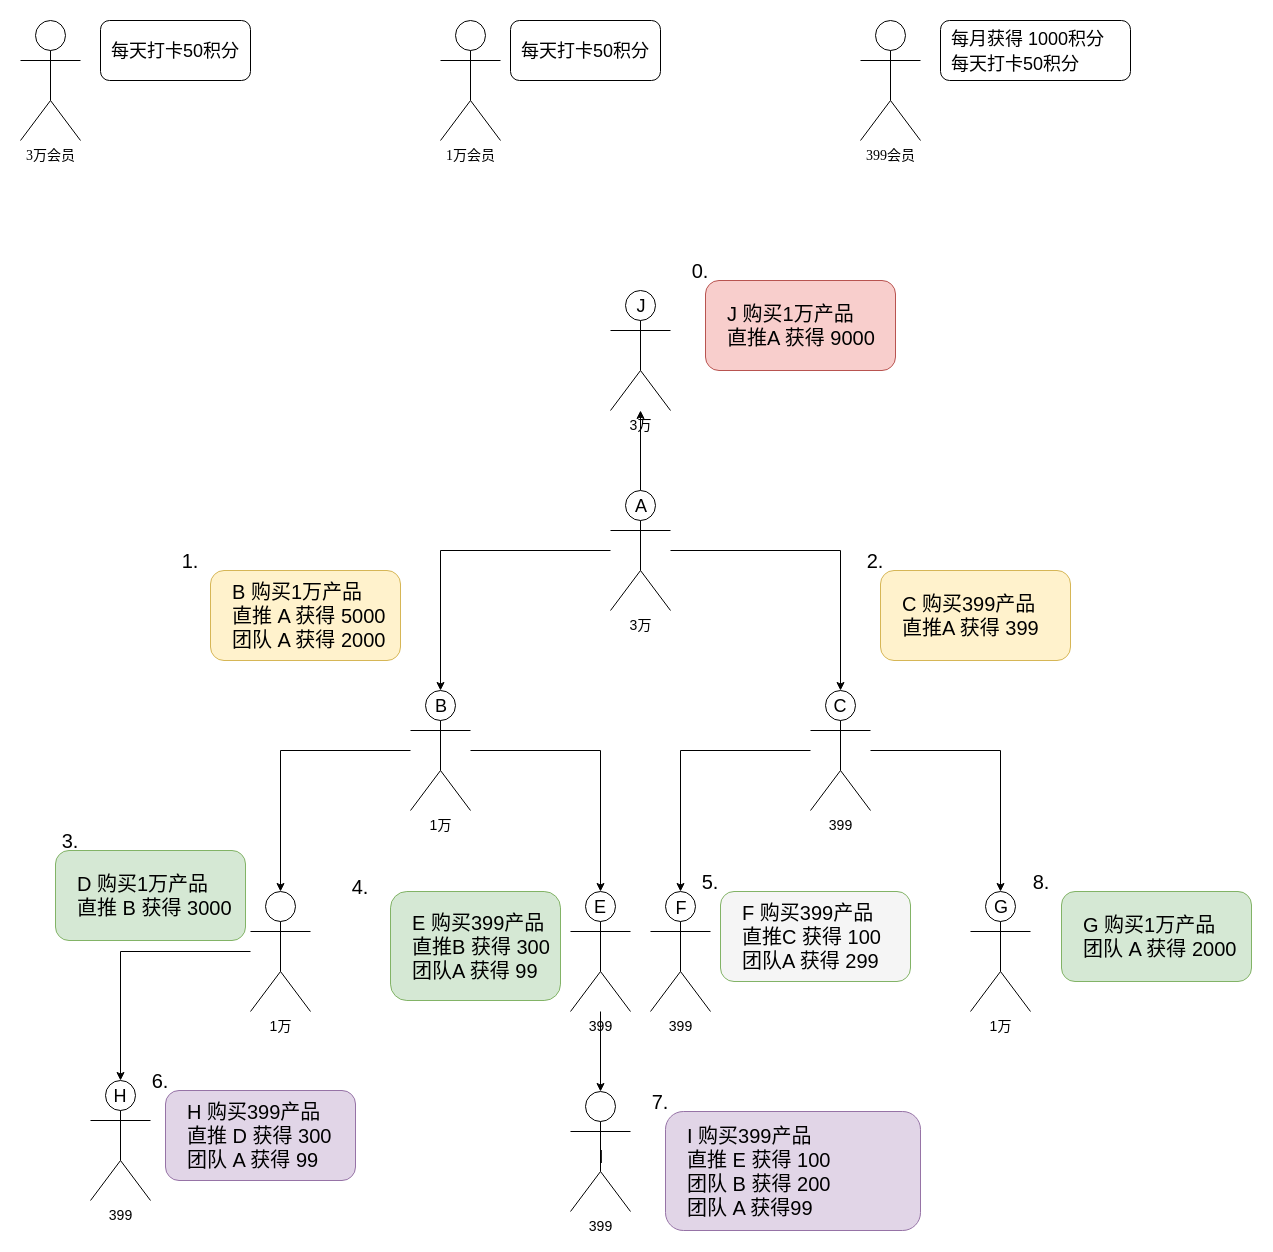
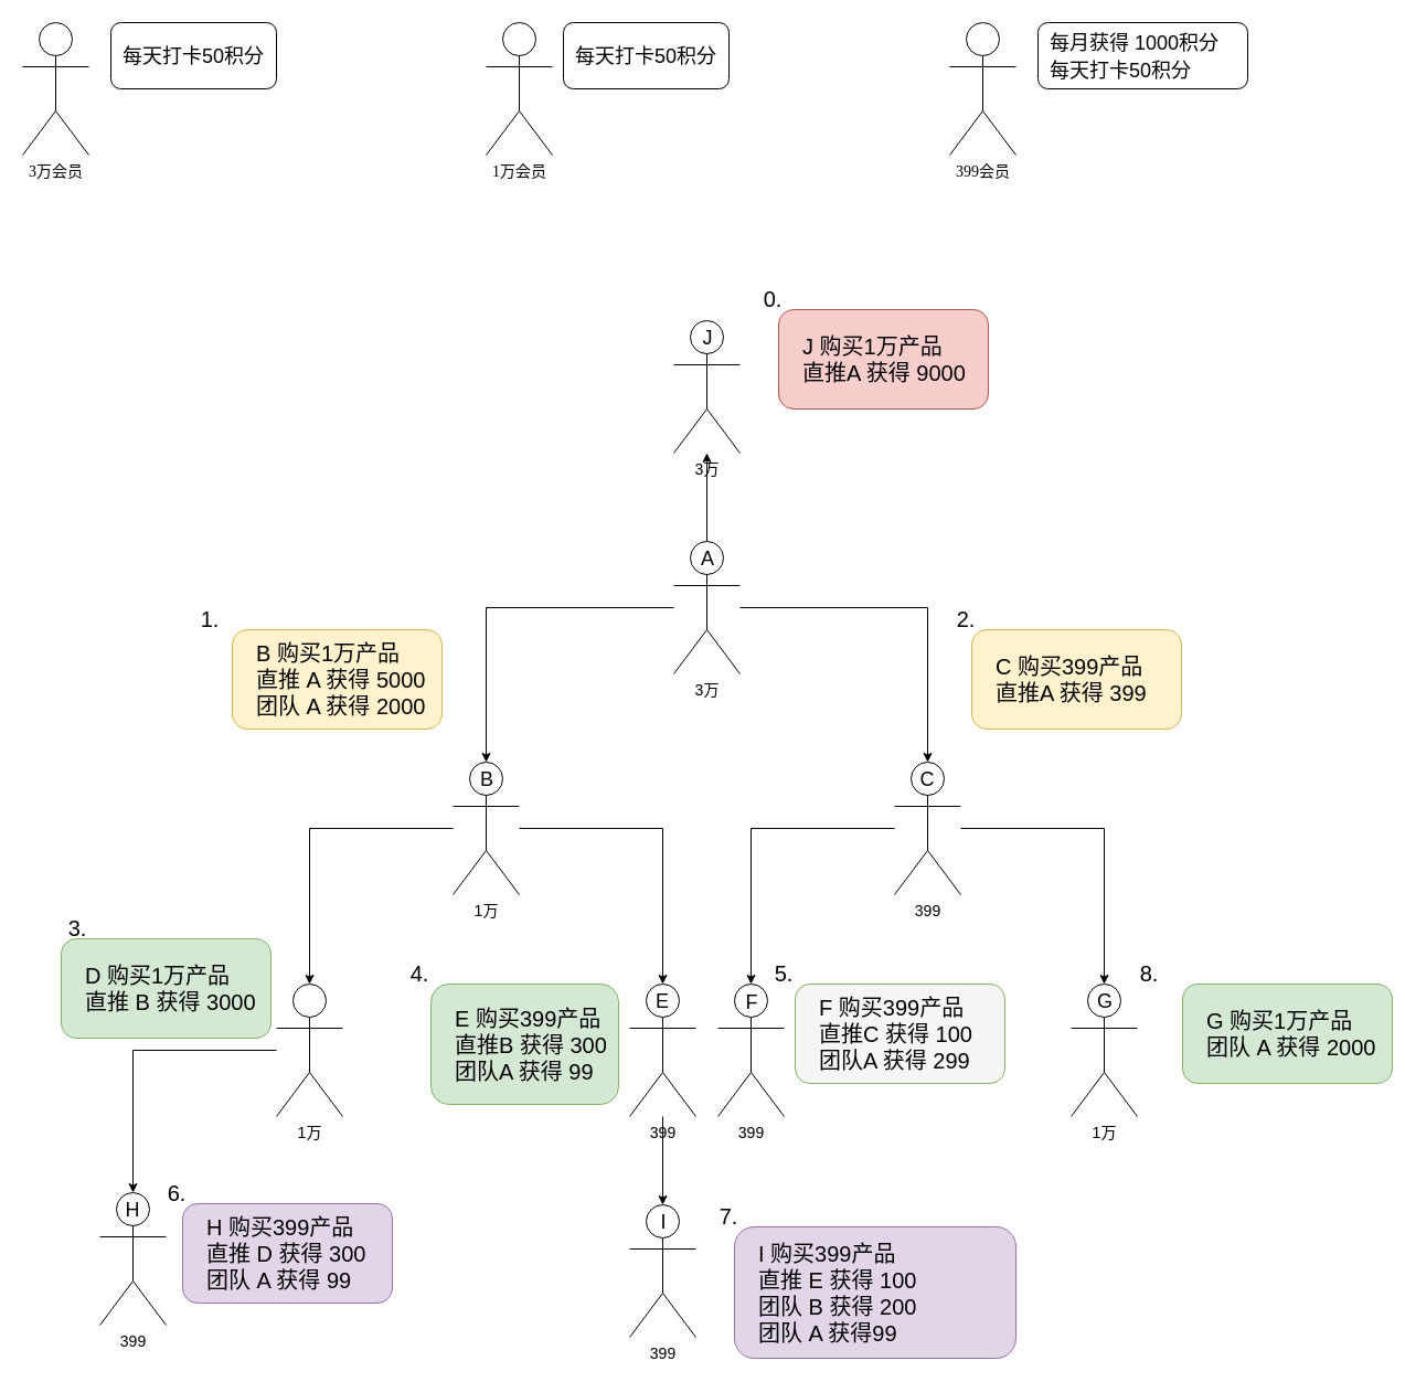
  <mxCell id="0" />
  <mxCell id="1" parent="0" />
  <mxCell id="2" value="&lt;span lang=&quot;EN-US&quot; style=&quot;font-size: 10.5pt ; font-family: &amp;#34;calibri&amp;#34; , &amp;#34;sans-serif&amp;#34;&quot;&gt;3&lt;/span&gt;&lt;span style=&quot;font-size: 10.5pt&quot;&gt;万会员&lt;/span&gt;" style="shape=umlActor;verticalLabelPosition=bottom;verticalAlign=top;html=1;outlineConnect=0;" parent="1" vertex="1"><mxGeometry x="20" y="20" width="60" height="120" as="geometry" /></mxCell>
  <mxCell id="3" value="&lt;span lang=&quot;EN-US&quot; style=&quot;font-size: 10.5pt ; font-family: &amp;#34;calibri&amp;#34; , &amp;#34;sans-serif&amp;#34;&quot;&gt;1&lt;/span&gt;&lt;span style=&quot;font-size: 10.5pt&quot;&gt;万会员&lt;/span&gt;" style="shape=umlActor;verticalLabelPosition=bottom;verticalAlign=top;html=1;outlineConnect=0;" parent="1" vertex="1"><mxGeometry x="440" y="20" width="60" height="120" as="geometry" /></mxCell>
  <mxCell id="4" value="&lt;span lang=&quot;EN-US&quot; style=&quot;font-size: 10.5pt ; font-family: &amp;#34;calibri&amp;#34; , &amp;#34;sans-serif&amp;#34;&quot;&gt;399&lt;/span&gt;&lt;span style=&quot;font-size: 10.5pt&quot;&gt;会员&lt;/span&gt;" style="shape=umlActor;verticalLabelPosition=bottom;verticalAlign=top;html=1;outlineConnect=0;" parent="1" vertex="1"><mxGeometry x="860" y="20" width="60" height="120" as="geometry" /></mxCell>
  <mxCell id="5" value="" style="edgeStyle=orthogonalEdgeStyle;rounded=0;orthogonalLoop=1;jettySize=auto;html=1;fontColor=#000000;" parent="1" source="8" target="11" edge="1"><mxGeometry relative="1" as="geometry" /></mxCell>
  <mxCell id="6" value="" style="edgeStyle=orthogonalEdgeStyle;rounded=0;orthogonalLoop=1;jettySize=auto;html=1;fontColor=#000000;" parent="1" source="8" target="14" edge="1"><mxGeometry relative="1" as="geometry" /></mxCell>
  <mxCell id="7" value="" style="edgeStyle=orthogonalEdgeStyle;rounded=0;orthogonalLoop=1;jettySize=auto;html=1;fontSize=20;fontColor=#000000;" edge="1" parent="1" source="8" target="50"><mxGeometry relative="1" as="geometry" /></mxCell>
  <mxCell id="8" value="&lt;font face=&quot;calibri, sans-serif&quot;&gt;&lt;span style=&quot;font-size: 14px&quot;&gt;3万&lt;/span&gt;&lt;/font&gt;" style="shape=umlActor;verticalLabelPosition=bottom;verticalAlign=top;html=1;outlineConnect=0;" parent="1" vertex="1"><mxGeometry x="610" y="490" width="60" height="120" as="geometry" /></mxCell>
  <mxCell id="9" value="" style="edgeStyle=orthogonalEdgeStyle;rounded=0;orthogonalLoop=1;jettySize=auto;html=1;fontColor=#000000;" parent="1" source="11" target="16" edge="1"><mxGeometry relative="1" as="geometry" /></mxCell>
  <mxCell id="10" value="" style="edgeStyle=orthogonalEdgeStyle;rounded=0;orthogonalLoop=1;jettySize=auto;html=1;fontColor=#000000;" parent="1" source="11" target="18" edge="1"><mxGeometry relative="1" as="geometry" /></mxCell>
  <mxCell id="11" value="&lt;font face=&quot;calibri, sans-serif&quot;&gt;&lt;span style=&quot;font-size: 14px&quot;&gt;1万&lt;/span&gt;&lt;/font&gt;" style="shape=umlActor;verticalLabelPosition=bottom;verticalAlign=top;html=1;outlineConnect=0;" parent="1" vertex="1"><mxGeometry x="410" y="690" width="60" height="120" as="geometry" /></mxCell>
  <mxCell id="12" value="" style="edgeStyle=orthogonalEdgeStyle;rounded=0;orthogonalLoop=1;jettySize=auto;html=1;fontColor=#000000;" parent="1" source="14" target="19" edge="1"><mxGeometry relative="1" as="geometry" /></mxCell>
  <mxCell id="13" value="" style="edgeStyle=orthogonalEdgeStyle;rounded=0;orthogonalLoop=1;jettySize=auto;html=1;fontColor=#000000;" parent="1" source="14" target="20" edge="1"><mxGeometry relative="1" as="geometry" /></mxCell>
  <mxCell id="14" value="&lt;font face=&quot;calibri, sans-serif&quot;&gt;&lt;span style=&quot;font-size: 14px&quot;&gt;399&lt;/span&gt;&lt;/font&gt;" style="shape=umlActor;verticalLabelPosition=bottom;verticalAlign=top;html=1;outlineConnect=0;" parent="1" vertex="1"><mxGeometry x="810" y="690" width="60" height="120" as="geometry" /></mxCell>
  <mxCell id="15" value="" style="edgeStyle=orthogonalEdgeStyle;rounded=0;orthogonalLoop=1;jettySize=auto;html=1;fontColor=#000000;" parent="1" source="16" target="21" edge="1"><mxGeometry relative="1" as="geometry" /></mxCell>
  <mxCell id="16" value="&lt;font face=&quot;calibri, sans-serif&quot;&gt;&lt;span style=&quot;font-size: 14px&quot;&gt;1万&lt;/span&gt;&lt;/font&gt;" style="shape=umlActor;verticalLabelPosition=bottom;verticalAlign=top;html=1;outlineConnect=0;" parent="1" vertex="1"><mxGeometry x="250" y="891" width="60" height="120" as="geometry" /></mxCell>
  <mxCell id="17" value="" style="edgeStyle=orthogonalEdgeStyle;rounded=0;orthogonalLoop=1;jettySize=auto;html=1;fontSize=20;fontColor=#000000;" parent="1" source="18" target="41" edge="1"><mxGeometry relative="1" as="geometry" /></mxCell>
  <mxCell id="18" value="&lt;font face=&quot;calibri, sans-serif&quot;&gt;&lt;span style=&quot;font-size: 14px&quot;&gt;399&lt;/span&gt;&lt;/font&gt;" style="shape=umlActor;verticalLabelPosition=bottom;verticalAlign=top;html=1;outlineConnect=0;" parent="1" vertex="1"><mxGeometry x="570" y="891" width="60" height="120" as="geometry" /></mxCell>
  <mxCell id="19" value="&lt;font face=&quot;calibri, sans-serif&quot;&gt;&lt;span style=&quot;font-size: 14px&quot;&gt;399&lt;/span&gt;&lt;/font&gt;" style="shape=umlActor;verticalLabelPosition=bottom;verticalAlign=top;html=1;outlineConnect=0;" parent="1" vertex="1"><mxGeometry x="650" y="891" width="60" height="120" as="geometry" /></mxCell>
  <mxCell id="20" value="&lt;font face=&quot;calibri, sans-serif&quot;&gt;&lt;span style=&quot;font-size: 14px&quot;&gt;1万&lt;/span&gt;&lt;/font&gt;" style="shape=umlActor;verticalLabelPosition=bottom;verticalAlign=top;html=1;outlineConnect=0;" parent="1" vertex="1"><mxGeometry x="970" y="891" width="60" height="120" as="geometry" /></mxCell>
  <mxCell id="21" value="&lt;font face=&quot;calibri, sans-serif&quot;&gt;&lt;span style=&quot;font-size: 14px&quot;&gt;399&lt;/span&gt;&lt;/font&gt;" style="shape=umlActor;verticalLabelPosition=bottom;verticalAlign=top;html=1;outlineConnect=0;" parent="1" vertex="1"><mxGeometry x="90" y="1080" width="60" height="120" as="geometry" /></mxCell>
  <mxCell id="22" value="&lt;font style=&quot;font-size: 18px&quot;&gt;H&lt;/font&gt;" style="text;html=1;strokeColor=none;fillColor=none;align=center;verticalAlign=middle;whiteSpace=wrap;rounded=0;labelBackgroundColor=none;fontColor=#000000;" parent="1" vertex="1"><mxGeometry x="100" y="1086" width="40" height="20" as="geometry" /></mxCell>
  <mxCell id="23" value="&lt;span style=&quot;font-size: 18px&quot;&gt;E&lt;/span&gt;" style="text;html=1;strokeColor=none;fillColor=none;align=center;verticalAlign=middle;whiteSpace=wrap;rounded=0;labelBackgroundColor=none;fontColor=#000000;" parent="1" vertex="1"><mxGeometry x="580" y="897" width="40" height="20" as="geometry" /></mxCell>
  <mxCell id="24" value="&lt;span style=&quot;font-size: 18px&quot;&gt;F&lt;/span&gt;" style="text;html=1;strokeColor=none;fillColor=none;align=center;verticalAlign=middle;whiteSpace=wrap;rounded=0;labelBackgroundColor=none;fontColor=#000000;" parent="1" vertex="1"><mxGeometry x="661" y="898" width="40" height="20" as="geometry" /></mxCell>
  <mxCell id="25" value="&lt;span style=&quot;font-size: 18px&quot;&gt;G&lt;/span&gt;" style="text;html=1;strokeColor=none;fillColor=none;align=center;verticalAlign=middle;whiteSpace=wrap;rounded=0;labelBackgroundColor=none;fontColor=#000000;" parent="1" vertex="1"><mxGeometry x="981" y="897" width="40" height="20" as="geometry" /></mxCell>
  <mxCell id="26" value="&lt;span style=&quot;font-size: 18px&quot;&gt;B&lt;/span&gt;" style="text;html=1;strokeColor=none;fillColor=none;align=center;verticalAlign=middle;whiteSpace=wrap;rounded=0;labelBackgroundColor=none;fontColor=#000000;" parent="1" vertex="1"><mxGeometry x="421" y="696" width="40" height="20" as="geometry" /></mxCell>
  <mxCell id="27" value="&lt;span style=&quot;font-size: 18px&quot;&gt;C&lt;/span&gt;" style="text;html=1;strokeColor=none;fillColor=none;align=center;verticalAlign=middle;whiteSpace=wrap;rounded=0;labelBackgroundColor=none;fontColor=#000000;" parent="1" vertex="1"><mxGeometry x="820" y="696" width="40" height="20" as="geometry" /></mxCell>
  <mxCell id="28" value="&lt;span style=&quot;font-size: 18px&quot;&gt;A&lt;/span&gt;" style="text;html=1;strokeColor=none;fillColor=none;align=center;verticalAlign=middle;whiteSpace=wrap;rounded=0;labelBackgroundColor=none;fontColor=#000000;" parent="1" vertex="1"><mxGeometry x="621" y="496" width="40" height="20" as="geometry" /></mxCell>
  <mxCell id="29" value="B 购买1万产品&lt;br&gt;直推 A 获得 5000&lt;br&gt;团队 A 获得 2000" style="rounded=1;whiteSpace=wrap;html=1;labelBackgroundColor=none;fillColor=#fff2cc;align=left;fontSize=20;spacingLeft=20;strokeColor=#d6b656;" parent="1" vertex="1"><mxGeometry x="210" y="570" width="190" height="90" as="geometry" /></mxCell>
  <mxCell id="30" value="1." style="text;html=1;strokeColor=none;fillColor=none;align=center;verticalAlign=middle;whiteSpace=wrap;rounded=0;labelBackgroundColor=none;fontSize=20;fontColor=#000000;" parent="1" vertex="1"><mxGeometry x="170" y="550" width="40" height="20" as="geometry" /></mxCell>
  <mxCell id="31" value="C 购买399产品&lt;br&gt;直推A 获得 399" style="rounded=1;whiteSpace=wrap;html=1;labelBackgroundColor=none;fillColor=#fff2cc;align=left;fontSize=20;spacingLeft=20;strokeColor=#d6b656;" parent="1" vertex="1"><mxGeometry x="880" y="570" width="190" height="90" as="geometry" /></mxCell>
  <mxCell id="32" value="2." style="text;html=1;strokeColor=none;fillColor=none;align=center;verticalAlign=middle;whiteSpace=wrap;rounded=0;labelBackgroundColor=none;fontSize=20;fontColor=#000000;" parent="1" vertex="1"><mxGeometry x="855" y="550" width="40" height="20" as="geometry" /></mxCell>
  <mxCell id="33" value="E 购买399产品&lt;br&gt;直推B 获得 300&lt;br&gt;团队A 获得 99" style="rounded=1;whiteSpace=wrap;html=1;labelBackgroundColor=none;fillColor=#d5e8d4;align=left;fontSize=20;spacingLeft=20;strokeColor=#82b366;" parent="1" vertex="1"><mxGeometry x="390" y="891" width="170" height="109" as="geometry" /></mxCell>
- <mxCell id="34" value="4." style="text;html=1;strokeColor=none;fillColor=none;align=center;verticalAlign=middle;whiteSpace=wrap;rounded=0;labelBackgroundColor=none;fontSize=20;fontColor=#000000;" parent="1" vertex="1"><mxGeometry x="340" y="876" width="40" height="20" as="geometry" /></mxCell>
+ <mxCell id="34" value="4." style="text;html=1;strokeColor=none;fillColor=none;align=center;verticalAlign=middle;whiteSpace=wrap;rounded=0;labelBackgroundColor=none;fontSize=20;fontColor=#000000;" parent="1" vertex="1"><mxGeometry x="360" y="871" width="40" height="20" as="geometry" /></mxCell>
  <mxCell id="35" value="D 购买1万产品&lt;br&gt;直推 B 获得 3000" style="rounded=1;whiteSpace=wrap;html=1;labelBackgroundColor=none;fillColor=#d5e8d4;align=left;fontSize=20;spacingLeft=20;strokeColor=#82b366;" parent="1" vertex="1"><mxGeometry x="55" y="850" width="190" height="90" as="geometry" /></mxCell>
  <mxCell id="36" value="3." style="text;html=1;strokeColor=none;fillColor=none;align=center;verticalAlign=middle;whiteSpace=wrap;rounded=0;labelBackgroundColor=none;fontSize=20;fontColor=#000000;" parent="1" vertex="1"><mxGeometry x="50" y="830" width="40" height="20" as="geometry" /></mxCell>
  <mxCell id="37" value="F 购买399产品&lt;br&gt;直推C 获得 100&lt;br&gt;团队A 获得 299" style="rounded=1;whiteSpace=wrap;html=1;labelBackgroundColor=none;fillColor=#f5f5f5;align=left;fontSize=20;spacingLeft=20;strokeColor=#82b366;" parent="1" vertex="1"><mxGeometry x="720" y="891" width="190" height="90" as="geometry" /></mxCell>
  <mxCell id="38" value="5." style="text;html=1;strokeColor=none;fillColor=none;align=center;verticalAlign=middle;whiteSpace=wrap;rounded=0;labelBackgroundColor=none;fontSize=20;fontColor=#000000;" parent="1" vertex="1"><mxGeometry x="690" y="871" width="40" height="20" as="geometry" /></mxCell>
  <mxCell id="39" value="H 购买399产品&lt;br&gt;直推 D 获得 300&lt;br&gt;团队 A 获得 99" style="rounded=1;whiteSpace=wrap;html=1;labelBackgroundColor=none;fillColor=#e1d5e7;align=left;fontSize=20;spacingLeft=20;strokeColor=#9673a6;" parent="1" vertex="1"><mxGeometry x="165" y="1090" width="190" height="90" as="geometry" /></mxCell>
  <mxCell id="40" value="6." style="text;html=1;strokeColor=none;fillColor=none;align=center;verticalAlign=middle;whiteSpace=wrap;rounded=0;labelBackgroundColor=none;fontSize=20;fontColor=#000000;" parent="1" vertex="1"><mxGeometry x="140" y="1070" width="40" height="20" as="geometry" /></mxCell>
  <mxCell id="41" value="&lt;font face=&quot;calibri, sans-serif&quot;&gt;&lt;span style=&quot;font-size: 14px&quot;&gt;399&lt;/span&gt;&lt;/font&gt;" style="shape=umlActor;verticalLabelPosition=bottom;verticalAlign=top;html=1;outlineConnect=0;" parent="1" vertex="1"><mxGeometry x="570" y="1091" width="60" height="120" as="geometry" /></mxCell>
- <mxCell id="42" value="&lt;span style=&quot;font-size: 18px&quot;&gt;I&lt;/span&gt;" style="text;html=1;strokeColor=none;fillColor=none;align=center;verticalAlign=middle;whiteSpace=wrap;rounded=0;labelBackgroundColor=none;fontColor=#000000;" parent="1" vertex="1"><mxGeometry x="581" y="1147" width="40" height="20" as="geometry" /></mxCell>
+ <mxCell id="42" value="&lt;span style=&quot;font-size: 18px&quot;&gt;I&lt;/span&gt;" style="text;html=1;strokeColor=none;fillColor=none;align=center;verticalAlign=middle;whiteSpace=wrap;rounded=0;labelBackgroundColor=none;fontColor=#000000;" parent="1" vertex="1"><mxGeometry x="581" y="1097" width="40" height="20" as="geometry" /></mxCell>
  <mxCell id="43" value="I 购买399产品&lt;br&gt;直推 E 获得 100&lt;br&gt;团队 B 获得 200&lt;br&gt;团队 A 获得99" style="rounded=1;whiteSpace=wrap;html=1;labelBackgroundColor=none;fillColor=#e1d5e7;align=left;fontSize=20;spacingLeft=20;strokeColor=#9673a6;" parent="1" vertex="1"><mxGeometry x="665" y="1111" width="255" height="119" as="geometry" /></mxCell>
  <mxCell id="44" value="7." style="text;html=1;strokeColor=none;fillColor=none;align=center;verticalAlign=middle;whiteSpace=wrap;rounded=0;labelBackgroundColor=none;fontSize=20;fontColor=#000000;" parent="1" vertex="1"><mxGeometry x="640" y="1091" width="40" height="20" as="geometry" /></mxCell>
  <mxCell id="45" value="&lt;span style=&quot;font-size: 18px&quot;&gt;每天打卡50积分&lt;/span&gt;" style="rounded=1;whiteSpace=wrap;html=1;labelBackgroundColor=none;fillColor=#FFFFFF;fontSize=20;fontColor=#000000;align=left;spacingTop=0;spacingLeft=9;" vertex="1" parent="1"><mxGeometry x="510" y="20" width="150" height="60" as="geometry" /></mxCell>
  <mxCell id="46" value="&lt;font style=&quot;font-size: 18px&quot;&gt;每月获得&amp;nbsp;&lt;/font&gt;&lt;span style=&quot;font-size: 18px ; text-indent: 0cm&quot;&gt;1000积分&lt;/span&gt;&lt;span style=&quot;font-size: 18px&quot;&gt;&lt;br&gt;每天打卡50积分&lt;/span&gt;" style="rounded=1;whiteSpace=wrap;html=1;labelBackgroundColor=none;fillColor=#FFFFFF;fontSize=20;fontColor=#000000;align=left;spacingTop=0;spacingLeft=9;" vertex="1" parent="1"><mxGeometry x="940" y="20" width="190" height="60" as="geometry" /></mxCell>
  <mxCell id="47" value="&lt;span style=&quot;font-size: 18px&quot;&gt;每天打卡50积分&lt;/span&gt;" style="rounded=1;whiteSpace=wrap;html=1;labelBackgroundColor=none;fillColor=#FFFFFF;fontSize=20;fontColor=#000000;align=left;spacingTop=0;spacingLeft=9;" vertex="1" parent="1"><mxGeometry x="100" y="20" width="150" height="60" as="geometry" /></mxCell>
- <mxCell id="48" value="G 购买1万产品&lt;br&gt;团队 A 获得 2000" style="rounded=1;whiteSpace=wrap;html=1;labelBackgroundColor=none;fillColor=#d5e8d4;align=left;fontSize=20;spacingLeft=20;strokeColor=#82b366;" vertex="1" parent="1"><mxGeometry x="1061" y="891" width="190" height="90" as="geometry" /></mxCell>
+ <mxCell id="48" value="G 购买1万产品&lt;br&gt;团队 A 获得 2000" style="rounded=1;whiteSpace=wrap;html=1;labelBackgroundColor=none;fillColor=#d5e8d4;align=left;fontSize=20;spacingLeft=20;strokeColor=#82b366;" vertex="1" parent="1"><mxGeometry x="1071" y="891" width="190" height="90" as="geometry" /></mxCell>
  <mxCell id="49" value="8." style="text;html=1;strokeColor=none;fillColor=none;align=center;verticalAlign=middle;whiteSpace=wrap;rounded=0;labelBackgroundColor=none;fontSize=20;fontColor=#000000;" vertex="1" parent="1"><mxGeometry x="1021" y="871" width="40" height="20" as="geometry" /></mxCell>
  <mxCell id="50" value="&lt;font face=&quot;calibri, sans-serif&quot;&gt;&lt;span style=&quot;font-size: 14px&quot;&gt;3万&lt;/span&gt;&lt;/font&gt;" style="shape=umlActor;verticalLabelPosition=bottom;verticalAlign=top;html=1;outlineConnect=0;" vertex="1" parent="1"><mxGeometry x="610" y="290" width="60" height="120" as="geometry" /></mxCell>
  <mxCell id="51" value="J 购买1万产品&lt;br&gt;直推A 获得 9000" style="rounded=1;whiteSpace=wrap;html=1;labelBackgroundColor=none;fillColor=#f8cecc;align=left;fontSize=20;spacingLeft=20;strokeColor=#b85450;" vertex="1" parent="1"><mxGeometry x="705" y="280" width="190" height="90" as="geometry" /></mxCell>
  <mxCell id="52" value="0." style="text;html=1;strokeColor=none;fillColor=none;align=center;verticalAlign=middle;whiteSpace=wrap;rounded=0;labelBackgroundColor=none;fontSize=20;fontColor=#000000;" vertex="1" parent="1"><mxGeometry x="680" y="260" width="40" height="20" as="geometry" /></mxCell>
  <mxCell id="53" value="&lt;span style=&quot;font-size: 18px&quot;&gt;J&lt;/span&gt;" style="text;html=1;strokeColor=none;fillColor=none;align=center;verticalAlign=middle;whiteSpace=wrap;rounded=0;labelBackgroundColor=none;fontColor=#000000;" vertex="1" parent="1"><mxGeometry x="621" y="296" width="40" height="20" as="geometry" /></mxCell>
